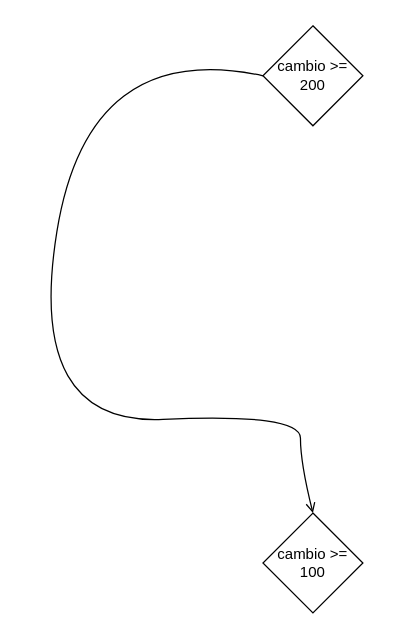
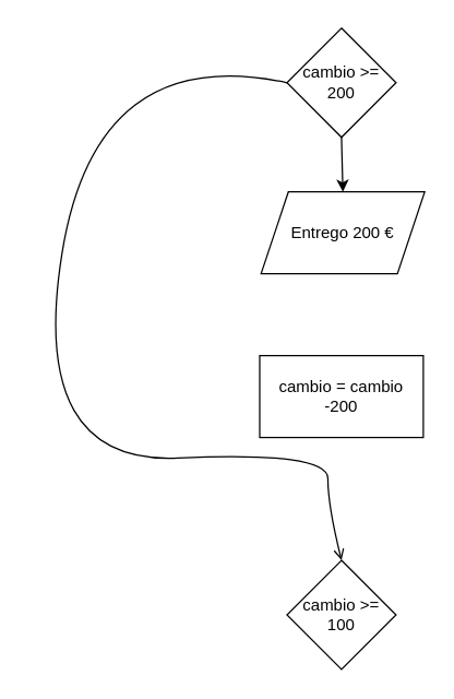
  <mxCell id="0" />
  <mxCell id="1" parent="0" />
  <mxCell id="2" value="cambio &amp;gt;= 200" style="rhombus;whiteSpace=wrap;html=1;" vertex="1" parent="1"><mxGeometry x="210" y="20" width="80" height="80" as="geometry" /></mxCell>
+ <mxCell id="3" value="Entrego 200 €" style="shape=parallelogram;perimeter=parallelogramPerimeter;whiteSpace=wrap;html=1;fixedSize=1;" vertex="1" parent="1"><mxGeometry x="191" y="140" width="120" height="60" as="geometry" /></mxCell>
+ <mxCell id="4" value="cambio = cambio -200" style="rounded=0;whiteSpace=wrap;html=1;" vertex="1" parent="1"><mxGeometry x="190" y="260" width="120" height="60" as="geometry" /></mxCell>
+ <mxCell id="5" value="" style="endArrow=classic;html=1;rounded=0;exitX=0.5;exitY=1;exitDx=0;exitDy=0;entryX=0.5;entryY=0;entryDx=0;entryDy=0;" edge="1" parent="1" source="2" target="3"><mxGeometry width="50" height="50" relative="1" as="geometry"><mxPoint x="240" y="130" as="sourcePoint" /><mxPoint x="290" y="80" as="targetPoint" /></mxGeometry></mxCell>
  <mxCell id="6" value="" style="curved=1;endArrow=open;html=1;rounded=0;exitX=0;exitY=0.5;exitDx=0;exitDy=0;entryX=0.5;entryY=0;entryDx=0;entryDy=0;" edge="1" parent="1" source="2" target="7"><mxGeometry width="50" height="50" relative="1" as="geometry"><mxPoint x="240" y="330" as="sourcePoint" /><mxPoint x="250" y="400" as="targetPoint" /><Array as="points"><mxPoint x="70" y="30" /><mxPoint x="20" y="340" /><mxPoint x="240" y="330" /><mxPoint x="240" y="370" /></Array></mxGeometry></mxCell>
  <mxCell id="7" value="cambio &amp;gt;= 100" style="rhombus;whiteSpace=wrap;html=1;" vertex="1" parent="1"><mxGeometry x="210" y="410" width="80" height="80" as="geometry" /></mxCell>
